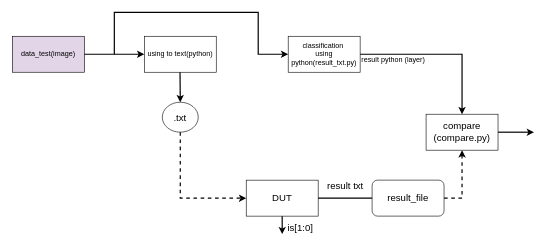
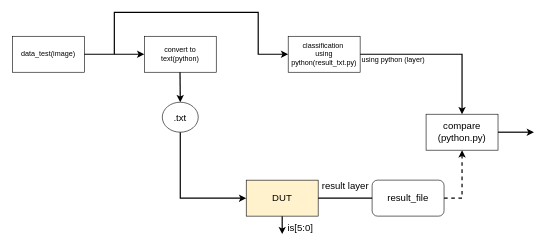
  <mxCell id="0" />
  <mxCell id="1" parent="0" />
- <mxCell id="2" value="data_test(image)" style="rounded=0;whiteSpace=wrap;html=1;fillColor=#e1d5e7;" vertex="1" parent="1"><mxGeometry x="20" y="60" width="120" height="60" as="geometry" /></mxCell>
- <mxCell id="3" value="using to text(python)" style="rounded=0;whiteSpace=wrap;html=1;" vertex="1" parent="1"><mxGeometry x="240" y="60" width="120" height="60" as="geometry" /></mxCell>
+ <mxCell id="2" value="data_test(image)" style="rounded=0;whiteSpace=wrap;html=1;" vertex="1" parent="1"><mxGeometry x="20" y="60" width="120" height="60" as="geometry" /></mxCell>
+ <mxCell id="3" value="convert to text(python)" style="rounded=0;whiteSpace=wrap;html=1;" vertex="1" parent="1"><mxGeometry x="240" y="60" width="120" height="60" as="geometry" /></mxCell>
  <mxCell id="4" value="classification&amp;nbsp;&lt;br&gt;using python(result_txt.py)" style="rounded=0;whiteSpace=wrap;html=1;" vertex="1" parent="1"><mxGeometry x="480" y="60" width="120" height="60" as="geometry" /></mxCell>
  <mxCell id="5" value="" style="endArrow=classic;html=1;rounded=0;entryX=0;entryY=0.5;entryDx=0;entryDy=0;strokeWidth=2;" edge="1" parent="1" target="3"><mxGeometry width="50" height="50" relative="1" as="geometry"><mxPoint x="140" y="90" as="sourcePoint" /><mxPoint x="190" y="40" as="targetPoint" /></mxGeometry></mxCell>
  <mxCell id="6" value="" style="endArrow=classic;html=1;rounded=0;strokeWidth=2;entryX=0;entryY=0.5;entryDx=0;entryDy=0;" edge="1" parent="1" target="4"><mxGeometry width="50" height="50" relative="1" as="geometry"><mxPoint x="190" y="90" as="sourcePoint" /><mxPoint x="240" y="40" as="targetPoint" /><Array as="points"><mxPoint x="190" y="20" /><mxPoint x="430" y="20" /><mxPoint x="430" y="90" /></Array></mxGeometry></mxCell>
  <mxCell id="7" value="" style="endArrow=classic;html=1;rounded=0;strokeWidth=2;entryX=0.5;entryY=0;entryDx=0;entryDy=0;" edge="1" parent="1" target="15"><mxGeometry width="50" height="50" relative="1" as="geometry"><mxPoint x="600" y="90" as="sourcePoint" /><mxPoint x="670" y="90" as="targetPoint" /><Array as="points"><mxPoint x="770" y="90" /></Array></mxGeometry></mxCell>
- <mxCell id="8" value="result python (layer)" style="text;html=1;align=center;verticalAlign=middle;resizable=0;points=[];autosize=1;strokeColor=none;fillColor=none;" vertex="1" parent="1"><mxGeometry x="600" y="90" width="110" height="20" as="geometry" /></mxCell>
+ <mxCell id="8" value="using python (layer)" style="text;html=1;align=center;verticalAlign=middle;resizable=0;points=[];autosize=1;strokeColor=none;fillColor=none;" vertex="1" parent="1"><mxGeometry x="600" y="90" width="110" height="20" as="geometry" /></mxCell>
  <mxCell id="9" value="" style="endArrow=classic;html=1;rounded=0;strokeWidth=2;entryX=0.5;entryY=0;entryDx=0;entryDy=0;" edge="1" parent="1" target="10"><mxGeometry width="50" height="50" relative="1" as="geometry"><mxPoint x="299.58" y="120" as="sourcePoint" /><mxPoint x="299.58" y="190" as="targetPoint" /></mxGeometry></mxCell>
  <mxCell id="10" value=".&lt;font style=&quot;font-size: 16px;&quot;&gt;txt&lt;/font&gt;" style="ellipse;whiteSpace=wrap;html=1;fontSize=14;strokeWidth=1;" vertex="1" parent="1"><mxGeometry x="270" y="170" width="60" height="50" as="geometry" /></mxCell>
- <mxCell id="11" value="DUT" style="rounded=0;whiteSpace=wrap;html=1;fontSize=16;strokeWidth=1;" vertex="1" parent="1"><mxGeometry x="410" y="300" width="120" height="60" as="geometry" /></mxCell>
- <mxCell id="12" value="" style="endArrow=classic;html=1;rounded=0;fontSize=16;strokeWidth=2;entryX=0;entryY=0.5;entryDx=0;entryDy=0;exitX=0.5;exitY=1;exitDx=0;exitDy=0;dashed=1;" edge="1" parent="1" source="10" target="11"><mxGeometry width="50" height="50" relative="1" as="geometry"><mxPoint x="190" y="210" as="sourcePoint" /><mxPoint x="240" y="160" as="targetPoint" /><Array as="points"><mxPoint x="300" y="330" /></Array></mxGeometry></mxCell>
+ <mxCell id="11" value="DUT" style="rounded=0;whiteSpace=wrap;html=1;fontSize=16;strokeWidth=1;fillColor=#fff2cc;" vertex="1" parent="1"><mxGeometry x="410" y="300" width="120" height="60" as="geometry" /></mxCell>
+ <mxCell id="12" value="" style="endArrow=classic;html=1;rounded=0;fontSize=16;strokeWidth=2;entryX=0;entryY=0.5;entryDx=0;entryDy=0;exitX=0.5;exitY=1;exitDx=0;exitDy=0;" edge="1" parent="1" source="10" target="11"><mxGeometry width="50" height="50" relative="1" as="geometry"><mxPoint x="190" y="210" as="sourcePoint" /><mxPoint x="240" y="160" as="targetPoint" /><Array as="points"><mxPoint x="300" y="330" /></Array></mxGeometry></mxCell>
  <mxCell id="13" value="" style="endArrow=classic;html=1;rounded=0;fontSize=16;strokeWidth=2;" edge="1" parent="1" target="18"><mxGeometry width="50" height="50" relative="1" as="geometry"><mxPoint x="530" y="330" as="sourcePoint" /><mxPoint x="690" y="330" as="targetPoint" /><Array as="points"><mxPoint x="640" y="330" /></Array></mxGeometry></mxCell>
- <mxCell id="14" value="result txt" style="text;html=1;align=center;verticalAlign=middle;resizable=0;points=[];autosize=1;strokeColor=none;fillColor=none;fontSize=16;" vertex="1" parent="1"><mxGeometry x="530" y="300" width="90" height="20" as="geometry" /></mxCell>
- <mxCell id="15" value="compare (compare.py)" style="rounded=0;whiteSpace=wrap;html=1;fontSize=16;strokeWidth=1;" vertex="1" parent="1"><mxGeometry x="710" y="190" width="120" height="60" as="geometry" /></mxCell>
+ <mxCell id="14" value="result layer" style="text;html=1;align=center;verticalAlign=middle;resizable=0;points=[];autosize=1;strokeColor=none;fillColor=none;fontSize=16;" vertex="1" parent="1"><mxGeometry x="530" y="300" width="90" height="20" as="geometry" /></mxCell>
+ <mxCell id="15" value="compare (python.py)" style="rounded=0;whiteSpace=wrap;html=1;fontSize=16;strokeWidth=1;" vertex="1" parent="1"><mxGeometry x="710" y="190" width="120" height="60" as="geometry" /></mxCell>
  <mxCell id="16" value="" style="endArrow=classic;html=1;rounded=0;fontSize=16;strokeWidth=2;" edge="1" parent="1"><mxGeometry width="50" height="50" relative="1" as="geometry"><mxPoint x="830" y="220" as="sourcePoint" /><mxPoint x="890" y="220" as="targetPoint" /></mxGeometry></mxCell>
  <mxCell id="17" style="edgeStyle=orthogonalEdgeStyle;rounded=0;orthogonalLoop=1;jettySize=auto;html=1;exitX=1;exitY=0.5;exitDx=0;exitDy=0;entryX=0.5;entryY=1;entryDx=0;entryDy=0;fontSize=16;strokeWidth=2;dashed=1;" edge="1" parent="1" source="18" target="15"><mxGeometry relative="1" as="geometry" /></mxCell>
  <mxCell id="18" value="result_file" style="whiteSpace=wrap;html=1;fontSize=16;strokeWidth=1;rounded=1;" vertex="1" parent="1"><mxGeometry x="620" y="300" width="120" height="60" as="geometry" /></mxCell>
  <mxCell id="19" value="" style="endArrow=classic;html=1;rounded=0;fontSize=16;strokeWidth=2;" edge="1" parent="1"><mxGeometry width="50" height="50" relative="1" as="geometry"><mxPoint x="470" y="360" as="sourcePoint" /><mxPoint x="470" y="390" as="targetPoint" /></mxGeometry></mxCell>
- <mxCell id="20" value="is[1:0]" style="text;html=1;align=center;verticalAlign=middle;resizable=0;points=[];autosize=1;strokeColor=none;fillColor=none;fontSize=16;" vertex="1" parent="1"><mxGeometry x="470" y="370" width="60" height="20" as="geometry" /></mxCell>
+ <mxCell id="20" value="is[5:0]" style="text;html=1;align=center;verticalAlign=middle;resizable=0;points=[];autosize=1;strokeColor=none;fillColor=none;fontSize=16;" vertex="1" parent="1"><mxGeometry x="470" y="370" width="60" height="20" as="geometry" /></mxCell>
